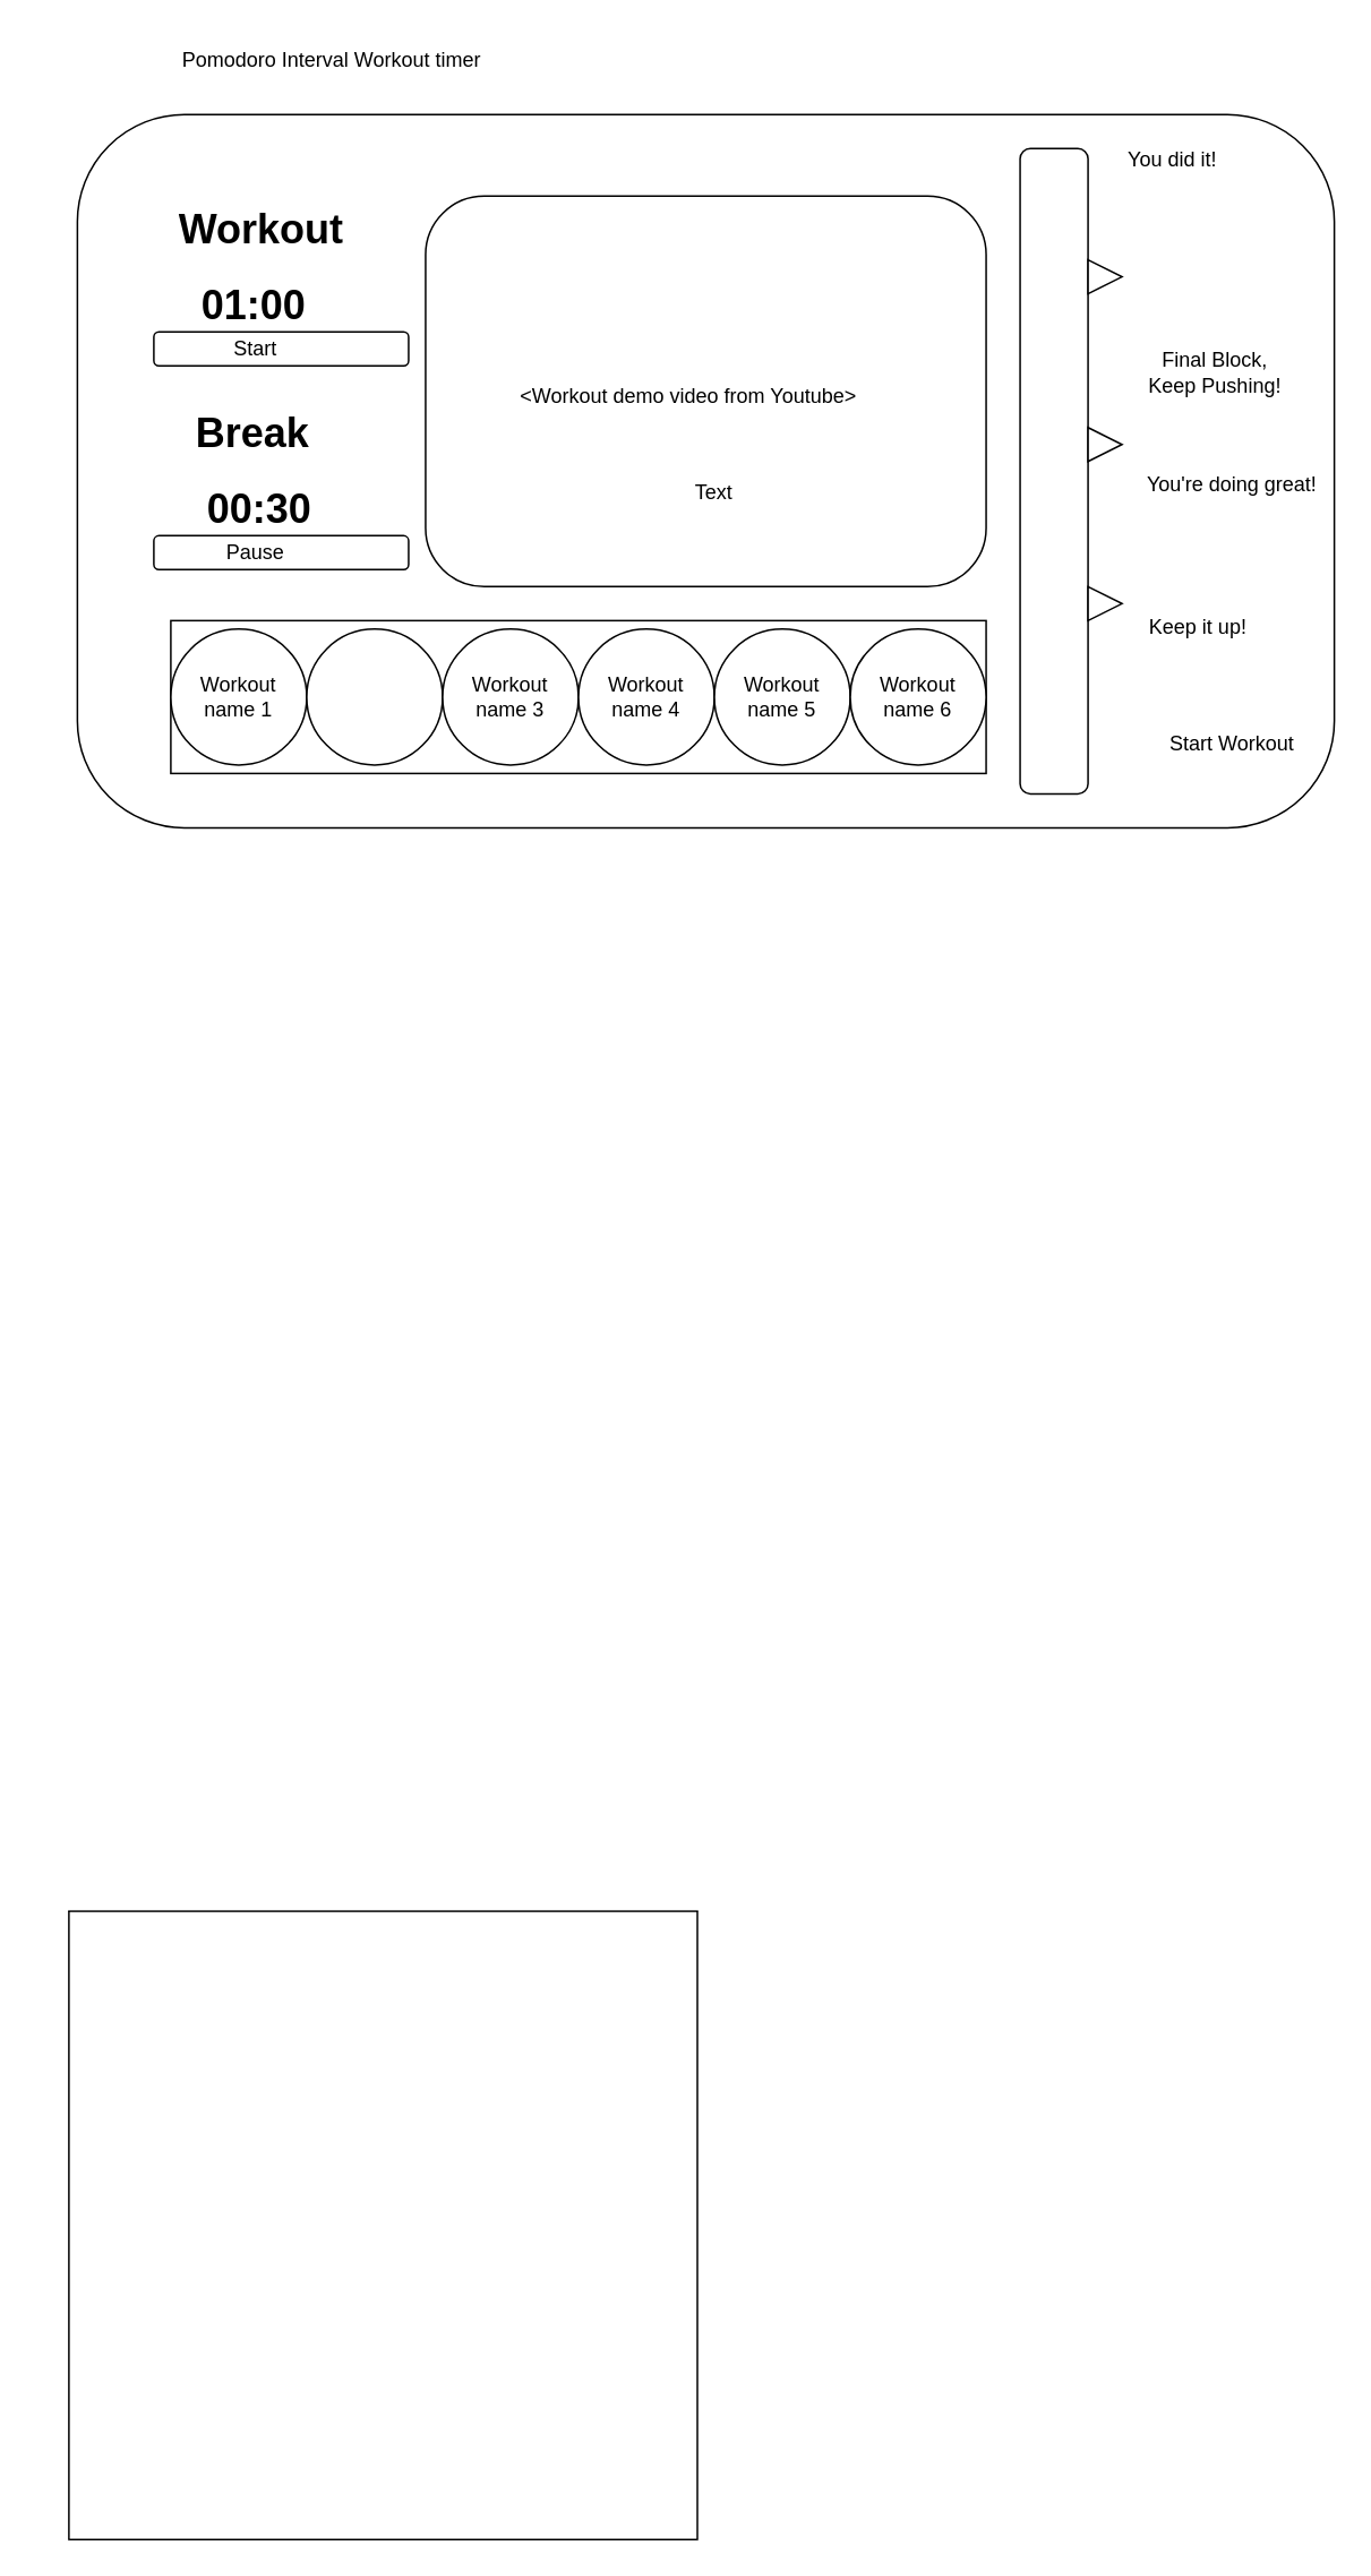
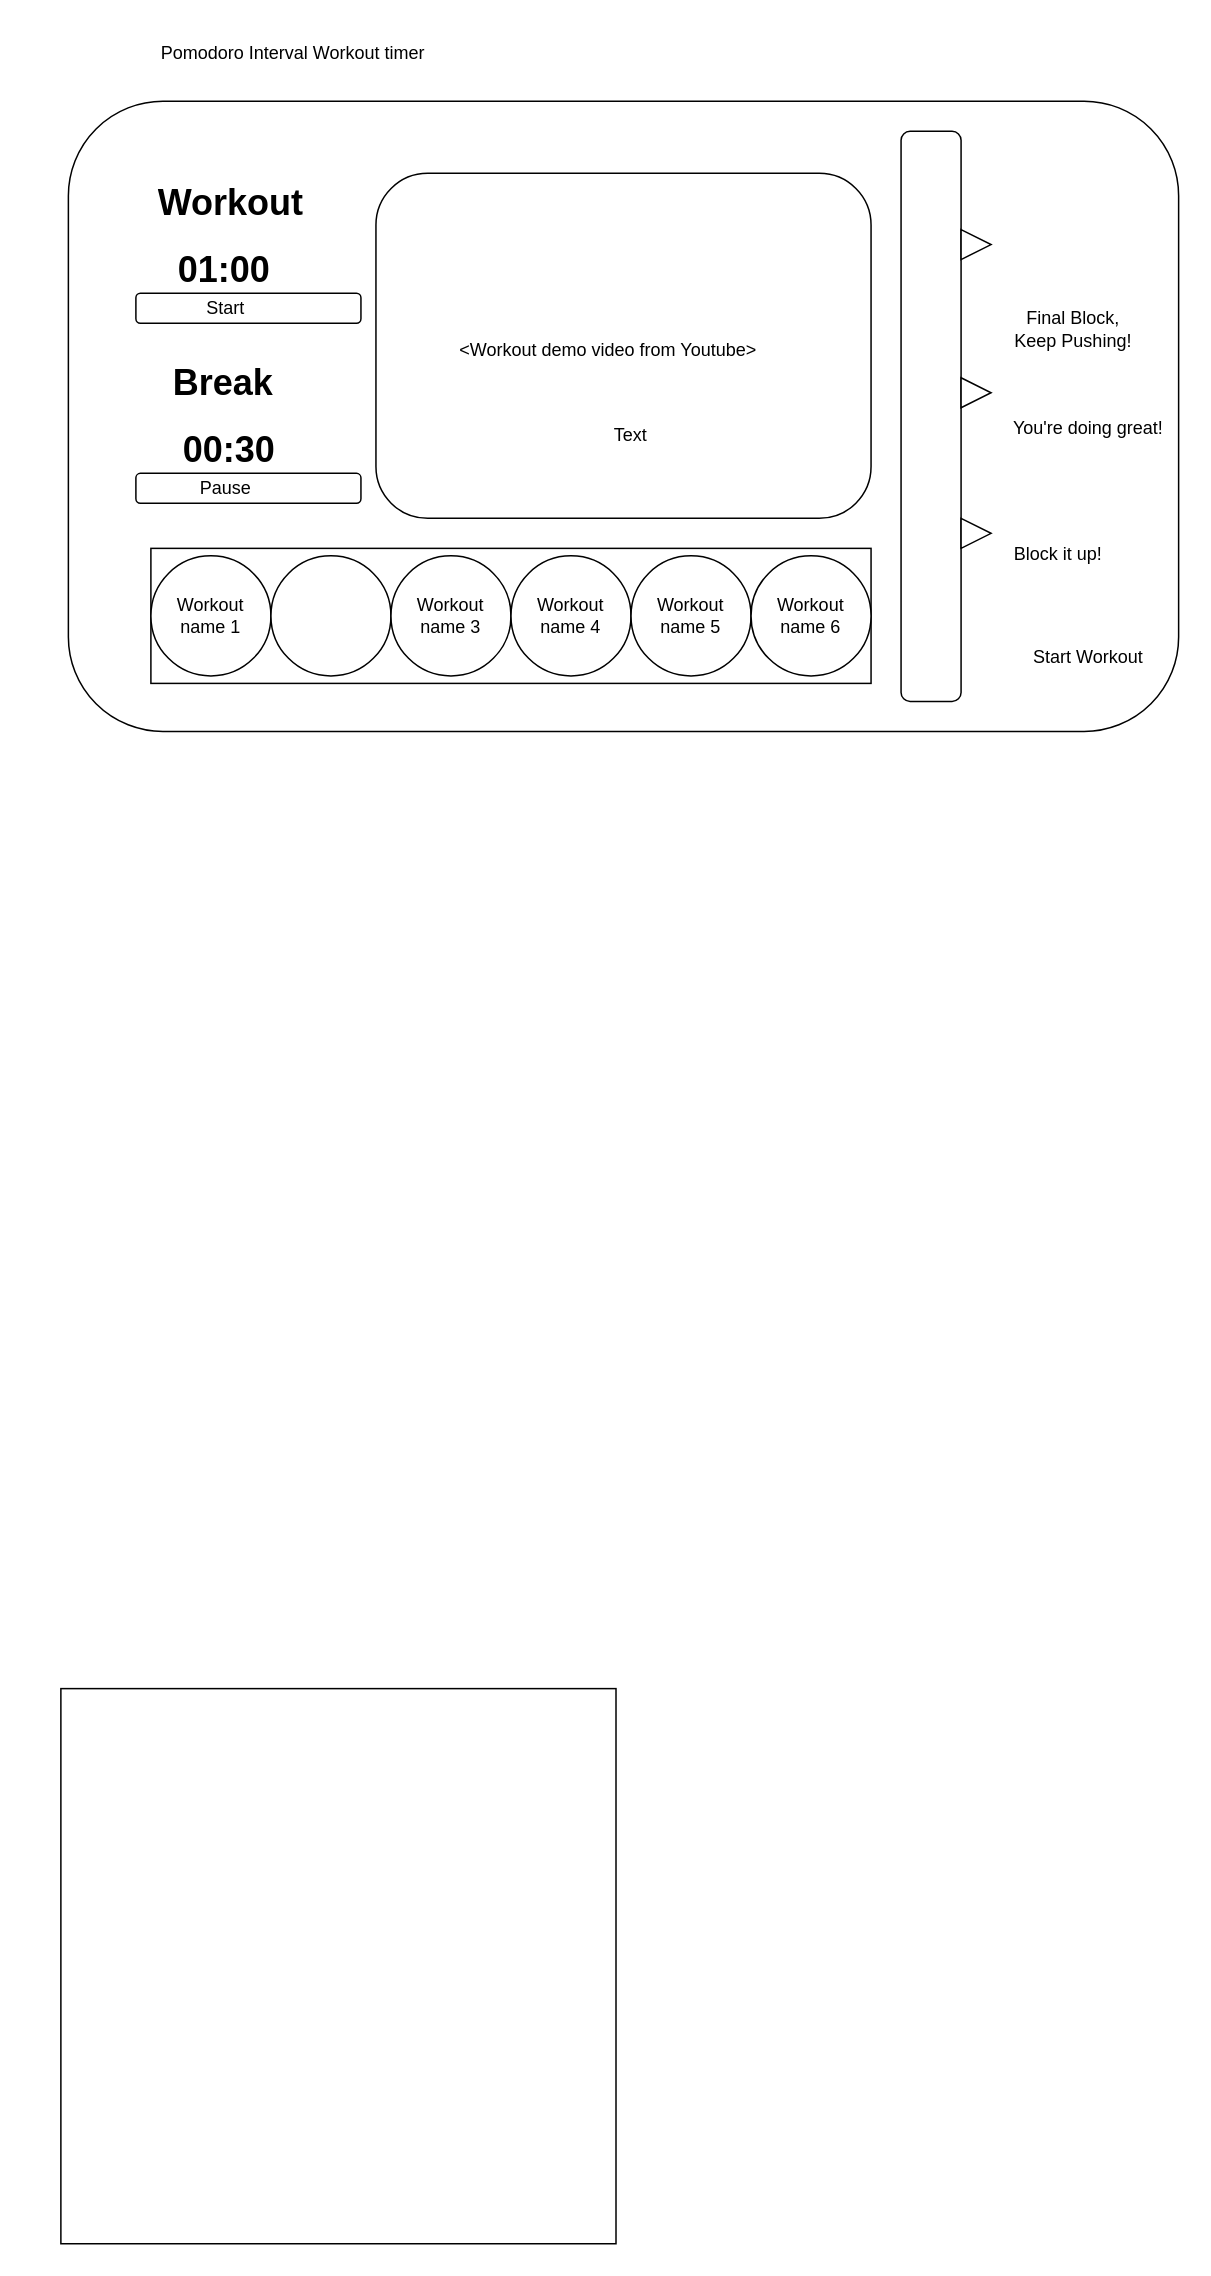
  <mxCell id="0" />
  <mxCell id="1" parent="0" />
  <mxCell id="2" value="" style="whiteSpace=wrap;html=1;aspect=fixed;" vertex="1" parent="1"><mxGeometry x="40" y="1125" width="370" height="370" as="geometry" /></mxCell>
  <mxCell id="3" value="Pomodoro Interval Workout timer" style="text;html=1;strokeColor=none;fillColor=none;align=center;verticalAlign=middle;whiteSpace=wrap;rounded=0;" vertex="1" parent="1"><mxGeometry x="20" y="20" width="350" height="30" as="geometry" /></mxCell>
  <mxCell id="4" value="" style="rounded=1;whiteSpace=wrap;html=1;" vertex="1" parent="1"><mxGeometry x="45" y="67" width="740" height="420" as="geometry" /></mxCell>
  <mxCell id="5" value="" style="rounded=1;whiteSpace=wrap;html=1;" vertex="1" parent="1"><mxGeometry x="90" y="195" width="150" height="20" as="geometry" /></mxCell>
  <mxCell id="6" value="" style="rounded=1;whiteSpace=wrap;html=1;" vertex="1" parent="1"><mxGeometry x="250" y="115" width="330" height="230" as="geometry" /></mxCell>
  <mxCell id="7" value="" style="rounded=1;whiteSpace=wrap;html=1;" vertex="1" parent="1"><mxGeometry x="90" y="315" width="150" height="20" as="geometry" /></mxCell>
  <mxCell id="8" value="Start" style="text;html=1;strokeColor=none;fillColor=none;align=center;verticalAlign=middle;whiteSpace=wrap;rounded=0;" vertex="1" parent="1"><mxGeometry x="120" y="190" width="60" height="30" as="geometry" /></mxCell>
  <mxCell id="9" value="Pause" style="text;html=1;strokeColor=none;fillColor=none;align=center;verticalAlign=middle;whiteSpace=wrap;rounded=0;" vertex="1" parent="1"><mxGeometry x="120" y="292.5" width="60" height="65" as="geometry" /></mxCell>
  <mxCell id="10" value="&lt;h1&gt;&lt;span&gt;Workout&lt;/span&gt;&lt;/h1&gt;&lt;h1&gt;&amp;nbsp; 01:00&lt;/h1&gt;" style="text;html=1;strokeColor=none;fillColor=none;spacing=5;spacingTop=-20;whiteSpace=wrap;overflow=hidden;rounded=0;" vertex="1" parent="1"><mxGeometry x="100" y="115" width="190" height="100" as="geometry" /></mxCell>
  <mxCell id="11" value="&lt;h1&gt;Break&lt;/h1&gt;&lt;h1&gt;&amp;nbsp;00:30&lt;/h1&gt;" style="text;html=1;strokeColor=none;fillColor=none;spacing=5;spacingTop=-20;whiteSpace=wrap;overflow=hidden;rounded=0;" vertex="1" parent="1"><mxGeometry x="110" y="235" width="190" height="100" as="geometry" /></mxCell>
  <mxCell id="12" value="" style="rounded=1;whiteSpace=wrap;html=1;" vertex="1" parent="1"><mxGeometry x="600" y="87" width="40" height="380" as="geometry" /></mxCell>
  <mxCell id="13" value="&amp;lt;Workout demo video from Youtube&amp;gt;" style="text;html=1;strokeColor=none;fillColor=none;align=center;verticalAlign=middle;whiteSpace=wrap;rounded=0;" vertex="1" parent="1"><mxGeometry x="300" y="172.5" width="210" height="120" as="geometry" /></mxCell>
  <mxCell id="14" value="" style="triangle;whiteSpace=wrap;html=1;" vertex="1" parent="1"><mxGeometry x="640" y="345" width="20" height="20" as="geometry" /></mxCell>
  <mxCell id="15" value="" style="triangle;whiteSpace=wrap;html=1;" vertex="1" parent="1"><mxGeometry x="640" y="152.5" width="20" height="20" as="geometry" /></mxCell>
  <mxCell id="16" value="" style="triangle;whiteSpace=wrap;html=1;" vertex="1" parent="1"><mxGeometry x="640" y="251.25" width="20" height="20" as="geometry" /></mxCell>
- <mxCell id="17" value="You did it!" style="text;html=1;strokeColor=none;fillColor=none;align=center;verticalAlign=middle;whiteSpace=wrap;rounded=0;" vertex="1" parent="1"><mxGeometry x="660" y="85" width="60" height="17.5" as="geometry" /></mxCell>
  <mxCell id="18" value="Final Block, &lt;br&gt;Keep Pushing!" style="text;html=1;strokeColor=none;fillColor=none;align=center;verticalAlign=middle;whiteSpace=wrap;rounded=0;" vertex="1" parent="1"><mxGeometry x="660" y="205" width="110" height="27.5" as="geometry" /></mxCell>
  <mxCell id="19" value="Start Workout" style="text;html=1;strokeColor=none;fillColor=none;align=center;verticalAlign=middle;whiteSpace=wrap;rounded=0;" vertex="1" parent="1"><mxGeometry x="670" y="424.5" width="110" height="27.5" as="geometry" /></mxCell>
- <mxCell id="20" value="Keep it up!" style="text;html=1;strokeColor=none;fillColor=none;align=center;verticalAlign=middle;whiteSpace=wrap;rounded=0;" vertex="1" parent="1"><mxGeometry x="650" y="355" width="110" height="27.5" as="geometry" /></mxCell>
+ <mxCell id="20" value="Block it up!" style="text;html=1;strokeColor=none;fillColor=none;align=center;verticalAlign=middle;whiteSpace=wrap;rounded=0;" vertex="1" parent="1"><mxGeometry x="650" y="355" width="110" height="27.5" as="geometry" /></mxCell>
  <mxCell id="21" value="You're doing great!" style="text;html=1;strokeColor=none;fillColor=none;align=center;verticalAlign=middle;whiteSpace=wrap;rounded=0;" vertex="1" parent="1"><mxGeometry x="670" y="271.25" width="110" height="27.5" as="geometry" /></mxCell>
  <mxCell id="22" value="" style="rounded=0;whiteSpace=wrap;html=1;" vertex="1" parent="1"><mxGeometry x="100" y="365" width="480" height="90" as="geometry" /></mxCell>
  <mxCell id="23" value="" style="ellipse;whiteSpace=wrap;html=1;aspect=fixed;" vertex="1" parent="1"><mxGeometry x="100" y="370" width="80" height="80" as="geometry" /></mxCell>
  <mxCell id="24" value="Text" style="text;html=1;strokeColor=none;fillColor=none;align=center;verticalAlign=middle;whiteSpace=wrap;rounded=0;" vertex="1" parent="1"><mxGeometry x="390" y="275" width="60" height="30" as="geometry" /></mxCell>
  <mxCell id="25" value="Workout name 1" style="text;html=1;strokeColor=none;fillColor=none;align=center;verticalAlign=middle;whiteSpace=wrap;rounded=0;" vertex="1" parent="1"><mxGeometry x="110" y="395" width="60" height="30" as="geometry" /></mxCell>
  <mxCell id="26" value="" style="ellipse;whiteSpace=wrap;html=1;aspect=fixed;" vertex="1" parent="1"><mxGeometry x="180" y="370" width="80" height="80" as="geometry" /></mxCell>
  <mxCell id="27" value="" style="ellipse;whiteSpace=wrap;html=1;aspect=fixed;" vertex="1" parent="1"><mxGeometry x="260" y="370" width="80" height="80" as="geometry" /></mxCell>
  <mxCell id="28" value="&lt;span style=&quot;color: rgba(0 , 0 , 0 , 0) ; font-family: monospace ; font-size: 0px&quot;&gt;%3CmxGraphModel%3E%3Croot%3E%3CmxCell%20id%3D%220%22%2F%3E%3CmxCell%20id%3D%221%22%20parent%3D%220%22%2F%3E%3CmxCell%20id%3D%222%22%20value%3D%22Workout%20name%203%22%20style%3D%22text%3Bhtml%3D1%3BstrokeColor%3Dnone%3BfillColor%3Dnone%3Balign%3Dcenter%3BverticalAlign%3Dmiddle%3BwhiteSpace%3Dwrap%3Brounded%3D0%3B%22%20vertex%3D%221%22%20parent%3D%221%22%3E%3CmxGeometry%20x%3D%22260%22%20y%3D%22-2010%22%20width%3D%2260%22%20height%3D%2230%22%20as%3D%22geometry%22%2F%3E%3C%2FmxCell%3E%3C%2Froot%3E%3C%2FmxGraphModel%3E&lt;/span&gt;" style="ellipse;whiteSpace=wrap;html=1;aspect=fixed;" vertex="1" parent="1"><mxGeometry x="340" y="370" width="80" height="80" as="geometry" /></mxCell>
  <mxCell id="29" value="" style="ellipse;whiteSpace=wrap;html=1;aspect=fixed;" vertex="1" parent="1"><mxGeometry x="420" y="370" width="80" height="80" as="geometry" /></mxCell>
  <mxCell id="30" value="" style="ellipse;whiteSpace=wrap;html=1;aspect=fixed;" vertex="1" parent="1"><mxGeometry x="500" y="370" width="80" height="80" as="geometry" /></mxCell>
  <mxCell id="31" value="Workout name 3" style="text;html=1;strokeColor=none;fillColor=none;align=center;verticalAlign=middle;whiteSpace=wrap;rounded=0;" vertex="1" parent="1"><mxGeometry x="270" y="395" width="60" height="30" as="geometry" /></mxCell>
  <mxCell id="32" value="Workout name 4" style="text;html=1;strokeColor=none;fillColor=none;align=center;verticalAlign=middle;whiteSpace=wrap;rounded=0;" vertex="1" parent="1"><mxGeometry x="350" y="395" width="60" height="30" as="geometry" /></mxCell>
  <mxCell id="33" value="Workout name 5" style="text;html=1;strokeColor=none;fillColor=none;align=center;verticalAlign=middle;whiteSpace=wrap;rounded=0;" vertex="1" parent="1"><mxGeometry x="430" y="395" width="60" height="30" as="geometry" /></mxCell>
  <mxCell id="34" value="Workout name 6" style="text;html=1;strokeColor=none;fillColor=none;align=center;verticalAlign=middle;whiteSpace=wrap;rounded=0;" vertex="1" parent="1"><mxGeometry x="510" y="395" width="60" height="30" as="geometry" /></mxCell>
